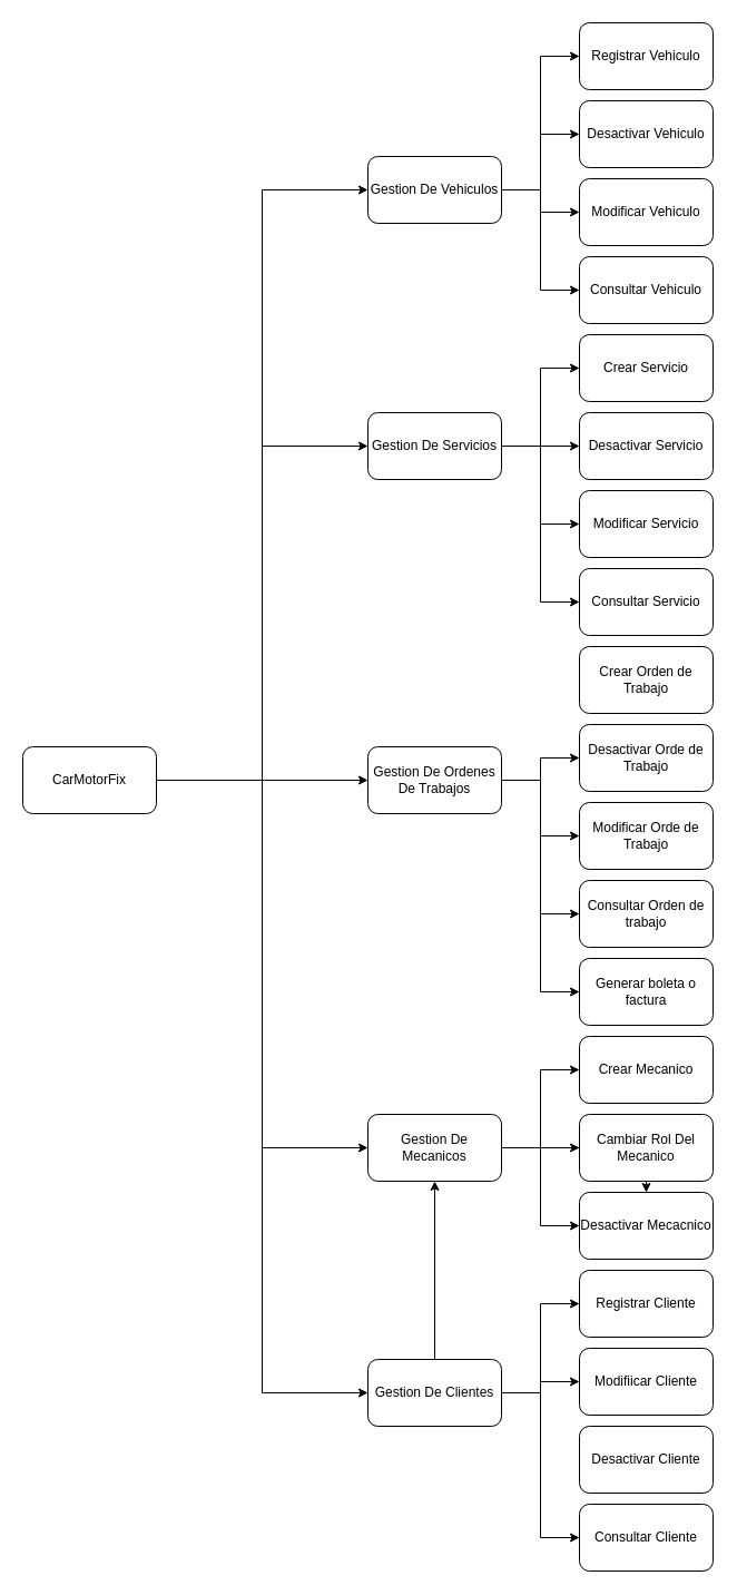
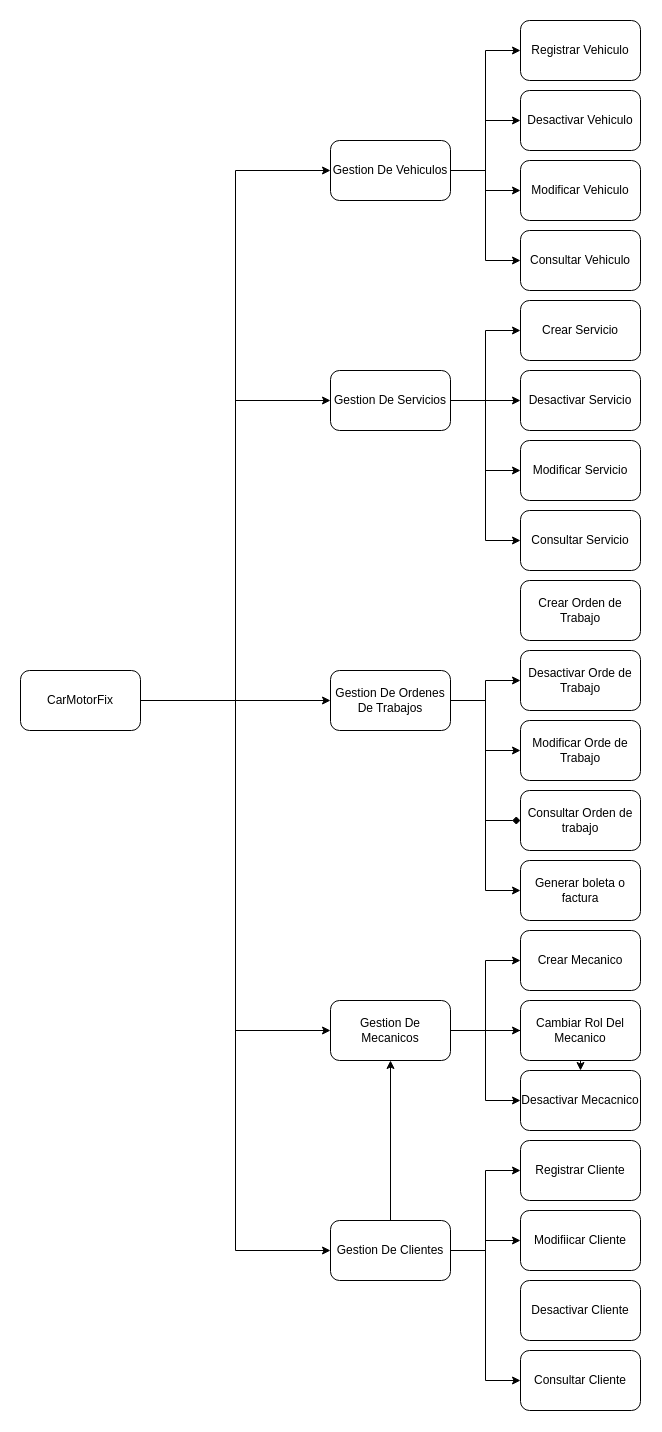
  <mxCell id="0" />
  <mxCell id="1" parent="0" />
  <mxCell id="2" style="edgeStyle=orthogonalEdgeStyle;rounded=0;orthogonalLoop=1;jettySize=auto;html=1;entryX=0;entryY=0.5;entryDx=0;entryDy=0;" edge="1" parent="1" source="6" target="41"><mxGeometry relative="1" as="geometry" /></mxCell>
  <mxCell id="3" style="edgeStyle=orthogonalEdgeStyle;rounded=0;orthogonalLoop=1;jettySize=auto;html=1;entryX=0;entryY=0.5;entryDx=0;entryDy=0;" edge="1" parent="1" source="6" target="40"><mxGeometry relative="1" as="geometry" /></mxCell>
  <mxCell id="4" style="edgeStyle=orthogonalEdgeStyle;rounded=0;orthogonalLoop=1;jettySize=auto;html=1;entryX=0;entryY=0.5;entryDx=0;entryDy=0;" edge="1" parent="1" source="6" target="39"><mxGeometry relative="1" as="geometry" /></mxCell>
  <mxCell id="5" style="edgeStyle=orthogonalEdgeStyle;rounded=0;orthogonalLoop=1;jettySize=auto;html=1;entryX=0;entryY=0.5;entryDx=0;entryDy=0;" edge="1" parent="1" source="6" target="38"><mxGeometry relative="1" as="geometry" /></mxCell>
  <mxCell id="6" value="Gestion De Servicios" style="rounded=1;whiteSpace=wrap;html=1;" vertex="1" parent="1"><mxGeometry x="330" y="370" width="120" height="60" as="geometry" /></mxCell>
  <mxCell id="7" style="edgeStyle=orthogonalEdgeStyle;rounded=0;orthogonalLoop=1;jettySize=auto;html=1;entryX=0;entryY=0.5;entryDx=0;entryDy=0;" edge="1" parent="1" source="12" target="17"><mxGeometry relative="1" as="geometry" /></mxCell>
  <mxCell id="8" style="edgeStyle=orthogonalEdgeStyle;rounded=0;orthogonalLoop=1;jettySize=auto;html=1;entryX=0;entryY=0.5;entryDx=0;entryDy=0;" edge="1" parent="1" source="12" target="22"><mxGeometry relative="1" as="geometry" /></mxCell>
  <mxCell id="9" style="edgeStyle=orthogonalEdgeStyle;rounded=0;orthogonalLoop=1;jettySize=auto;html=1;entryX=0;entryY=0.5;entryDx=0;entryDy=0;" edge="1" parent="1" source="12" target="27"><mxGeometry relative="1" as="geometry" /></mxCell>
  <mxCell id="10" style="edgeStyle=orthogonalEdgeStyle;rounded=0;orthogonalLoop=1;jettySize=auto;html=1;entryX=0;entryY=0.5;entryDx=0;entryDy=0;" edge="1" parent="1" source="12" target="6"><mxGeometry relative="1" as="geometry" /></mxCell>
  <mxCell id="11" style="edgeStyle=orthogonalEdgeStyle;rounded=0;orthogonalLoop=1;jettySize=auto;html=1;entryX=0;entryY=0.5;entryDx=0;entryDy=0;" edge="1" parent="1" source="12" target="32"><mxGeometry relative="1" as="geometry" /></mxCell>
  <mxCell id="12" value="CarMotorFix" style="rounded=1;whiteSpace=wrap;html=1;" vertex="1" parent="1"><mxGeometry x="20" y="670" width="120" height="60" as="geometry" /></mxCell>
  <mxCell id="13" style="edgeStyle=orthogonalEdgeStyle;rounded=0;orthogonalLoop=1;jettySize=auto;html=1;entryX=0;entryY=0.5;entryDx=0;entryDy=0;" edge="1" parent="1" source="17" target="52"><mxGeometry relative="1" as="geometry" /></mxCell>
  <mxCell id="14" style="edgeStyle=orthogonalEdgeStyle;rounded=0;orthogonalLoop=1;jettySize=auto;html=1;" edge="1" parent="1" source="17" target="51"><mxGeometry relative="1" as="geometry" /></mxCell>
  <mxCell id="15" style="edgeStyle=orthogonalEdgeStyle;rounded=0;orthogonalLoop=1;jettySize=auto;html=1;" edge="1" parent="1" source="17" target="22"><mxGeometry relative="1" as="geometry" /></mxCell>
  <mxCell id="16" style="edgeStyle=orthogonalEdgeStyle;rounded=0;orthogonalLoop=1;jettySize=auto;html=1;entryX=0;entryY=0.5;entryDx=0;entryDy=0;" edge="1" parent="1" source="17" target="49"><mxGeometry relative="1" as="geometry" /></mxCell>
  <mxCell id="17" value="Gestion De Clientes" style="rounded=1;whiteSpace=wrap;html=1;" vertex="1" parent="1"><mxGeometry x="330" y="1220" width="120" height="60" as="geometry" /></mxCell>
  <mxCell id="18" style="edgeStyle=orthogonalEdgeStyle;rounded=0;orthogonalLoop=1;jettySize=auto;html=1;entryX=0;entryY=0.5;entryDx=0;entryDy=0;" edge="1" parent="1" source="22" target="48"><mxGeometry relative="1" as="geometry" /></mxCell>
  <mxCell id="19" style="edgeStyle=orthogonalEdgeStyle;rounded=0;orthogonalLoop=1;jettySize=auto;html=1;" edge="1" parent="1" source="22" target="47"><mxGeometry relative="1" as="geometry" /></mxCell>
  <mxCell id="20" style="edgeStyle=orthogonalEdgeStyle;rounded=0;orthogonalLoop=1;jettySize=auto;html=1;" edge="1" parent="1" source="22" target="46"><mxGeometry relative="1" as="geometry" /></mxCell>
  <mxCell id="21" style="edgeStyle=orthogonalEdgeStyle;rounded=0;orthogonalLoop=1;jettySize=auto;html=1;entryX=0;entryY=0.5;entryDx=0;entryDy=0;" edge="1" parent="1" source="22" target="46"><mxGeometry relative="1" as="geometry" /></mxCell>
  <mxCell id="22" value="Gestion De Mecanicos" style="rounded=1;whiteSpace=wrap;html=1;" vertex="1" parent="1"><mxGeometry x="330" y="1000" width="120" height="60" as="geometry" /></mxCell>
  <mxCell id="23" style="edgeStyle=orthogonalEdgeStyle;rounded=0;orthogonalLoop=1;jettySize=auto;html=1;entryX=0;entryY=0.5;entryDx=0;entryDy=0;" edge="1" parent="1" source="27" target="44"><mxGeometry relative="1" as="geometry" /></mxCell>
  <mxCell id="24" style="edgeStyle=orthogonalEdgeStyle;rounded=0;orthogonalLoop=1;jettySize=auto;html=1;entryX=0;entryY=0.5;entryDx=0;entryDy=0;" edge="1" parent="1" source="27" target="43"><mxGeometry relative="1" as="geometry" /></mxCell>
- <mxCell id="25" style="edgeStyle=orthogonalEdgeStyle;rounded=0;orthogonalLoop=1;jettySize=auto;html=1;entryX=0;entryY=0.5;entryDx=0;entryDy=0;" edge="1" parent="1" source="27" target="42"><mxGeometry relative="1" as="geometry" /></mxCell>
+ <mxCell id="25" style="edgeStyle=orthogonalEdgeStyle;rounded=0;orthogonalLoop=1;jettySize=auto;html=1;entryX=0;entryY=0.5;entryDx=0;entryDy=0;endArrow=diamond;" edge="1" parent="1" source="27" target="42"><mxGeometry relative="1" as="geometry" /></mxCell>
  <mxCell id="26" style="edgeStyle=orthogonalEdgeStyle;rounded=0;orthogonalLoop=1;jettySize=auto;html=1;entryX=0;entryY=0.5;entryDx=0;entryDy=0;" edge="1" parent="1" source="27" target="45"><mxGeometry relative="1" as="geometry" /></mxCell>
  <mxCell id="27" value="Gestion De Ordenes De Trabajos" style="rounded=1;whiteSpace=wrap;html=1;" vertex="1" parent="1"><mxGeometry x="330" y="670" width="120" height="60" as="geometry" /></mxCell>
  <mxCell id="28" style="edgeStyle=orthogonalEdgeStyle;rounded=0;orthogonalLoop=1;jettySize=auto;html=1;entryX=0;entryY=0.5;entryDx=0;entryDy=0;" edge="1" parent="1" source="32" target="33"><mxGeometry relative="1" as="geometry" /></mxCell>
  <mxCell id="29" style="edgeStyle=orthogonalEdgeStyle;rounded=0;orthogonalLoop=1;jettySize=auto;html=1;entryX=0;entryY=0.5;entryDx=0;entryDy=0;" edge="1" parent="1" source="32" target="34"><mxGeometry relative="1" as="geometry" /></mxCell>
  <mxCell id="30" style="edgeStyle=orthogonalEdgeStyle;rounded=0;orthogonalLoop=1;jettySize=auto;html=1;" edge="1" parent="1" source="32" target="35"><mxGeometry relative="1" as="geometry" /></mxCell>
  <mxCell id="31" style="edgeStyle=orthogonalEdgeStyle;rounded=0;orthogonalLoop=1;jettySize=auto;html=1;entryX=0;entryY=0.5;entryDx=0;entryDy=0;" edge="1" parent="1" source="32" target="36"><mxGeometry relative="1" as="geometry" /></mxCell>
  <mxCell id="32" value="Gestion De Vehiculos" style="rounded=1;whiteSpace=wrap;html=1;" vertex="1" parent="1"><mxGeometry x="330" y="140" width="120" height="60" as="geometry" /></mxCell>
  <mxCell id="33" value="Registrar Vehiculo" style="rounded=1;whiteSpace=wrap;html=1;" vertex="1" parent="1"><mxGeometry x="520" y="20" width="120" height="60" as="geometry" /></mxCell>
  <mxCell id="34" value="Desactivar Vehiculo" style="rounded=1;whiteSpace=wrap;html=1;" vertex="1" parent="1"><mxGeometry x="520" y="90" width="120" height="60" as="geometry" /></mxCell>
  <mxCell id="35" value="Modificar Vehiculo" style="rounded=1;whiteSpace=wrap;html=1;" vertex="1" parent="1"><mxGeometry x="520" y="160" width="120" height="60" as="geometry" /></mxCell>
  <mxCell id="36" value="Consultar Vehiculo" style="rounded=1;whiteSpace=wrap;html=1;" vertex="1" parent="1"><mxGeometry x="520" y="230" width="120" height="60" as="geometry" /></mxCell>
  <mxCell id="37" value="Crear Orden de Trabajo" style="rounded=1;whiteSpace=wrap;html=1;" vertex="1" parent="1"><mxGeometry x="520" y="580" width="120" height="60" as="geometry" /></mxCell>
  <mxCell id="38" value="Consultar Servicio" style="rounded=1;whiteSpace=wrap;html=1;" vertex="1" parent="1"><mxGeometry x="520" y="510" width="120" height="60" as="geometry" /></mxCell>
  <mxCell id="39" value="Modificar Servicio" style="rounded=1;whiteSpace=wrap;html=1;" vertex="1" parent="1"><mxGeometry x="520" y="440" width="120" height="60" as="geometry" /></mxCell>
  <mxCell id="40" value="Desactivar Servicio" style="rounded=1;whiteSpace=wrap;html=1;" vertex="1" parent="1"><mxGeometry x="520" y="370" width="120" height="60" as="geometry" /></mxCell>
  <mxCell id="41" value="Crear Servicio" style="rounded=1;whiteSpace=wrap;html=1;" vertex="1" parent="1"><mxGeometry x="520" y="300" width="120" height="60" as="geometry" /></mxCell>
  <mxCell id="42" value="Consultar Orden de trabajo" style="rounded=1;whiteSpace=wrap;html=1;" vertex="1" parent="1"><mxGeometry x="520" y="790" width="120" height="60" as="geometry" /></mxCell>
  <mxCell id="43" value="Modificar Orde de Trabajo" style="rounded=1;whiteSpace=wrap;html=1;" vertex="1" parent="1"><mxGeometry x="520" y="720" width="120" height="60" as="geometry" /></mxCell>
  <mxCell id="44" value="Desactivar Orde de Trabajo" style="rounded=1;whiteSpace=wrap;html=1;" vertex="1" parent="1"><mxGeometry x="520" y="650" width="120" height="60" as="geometry" /></mxCell>
  <mxCell id="45" value="Generar boleta o factura" style="rounded=1;whiteSpace=wrap;html=1;" vertex="1" parent="1"><mxGeometry x="520" y="860" width="120" height="60" as="geometry" /></mxCell>
  <mxCell id="46" value="Desactivar Mecacnico" style="rounded=1;whiteSpace=wrap;html=1;" vertex="1" parent="1"><mxGeometry x="520" y="1070" width="120" height="60" as="geometry" /></mxCell>
  <mxCell id="47" value="Cambiar Rol Del Mecanico" style="rounded=1;whiteSpace=wrap;html=1;" vertex="1" parent="1"><mxGeometry x="520" y="1000" width="120" height="60" as="geometry" /></mxCell>
  <mxCell id="48" value="Crear Mecanico" style="rounded=1;whiteSpace=wrap;html=1;" vertex="1" parent="1"><mxGeometry x="520" y="930" width="120" height="60" as="geometry" /></mxCell>
  <mxCell id="49" value="Consultar Cliente" style="rounded=1;whiteSpace=wrap;html=1;" vertex="1" parent="1"><mxGeometry x="520" y="1350" width="120" height="60" as="geometry" /></mxCell>
  <mxCell id="50" value="Desactivar Cliente" style="rounded=1;whiteSpace=wrap;html=1;" vertex="1" parent="1"><mxGeometry x="520" y="1280" width="120" height="60" as="geometry" /></mxCell>
  <mxCell id="51" value="Modifiicar Cliente" style="rounded=1;whiteSpace=wrap;html=1;" vertex="1" parent="1"><mxGeometry x="520" y="1210" width="120" height="60" as="geometry" /></mxCell>
  <mxCell id="52" value="Registrar Cliente" style="rounded=1;whiteSpace=wrap;html=1;" vertex="1" parent="1"><mxGeometry x="520" y="1140" width="120" height="60" as="geometry" /></mxCell>
